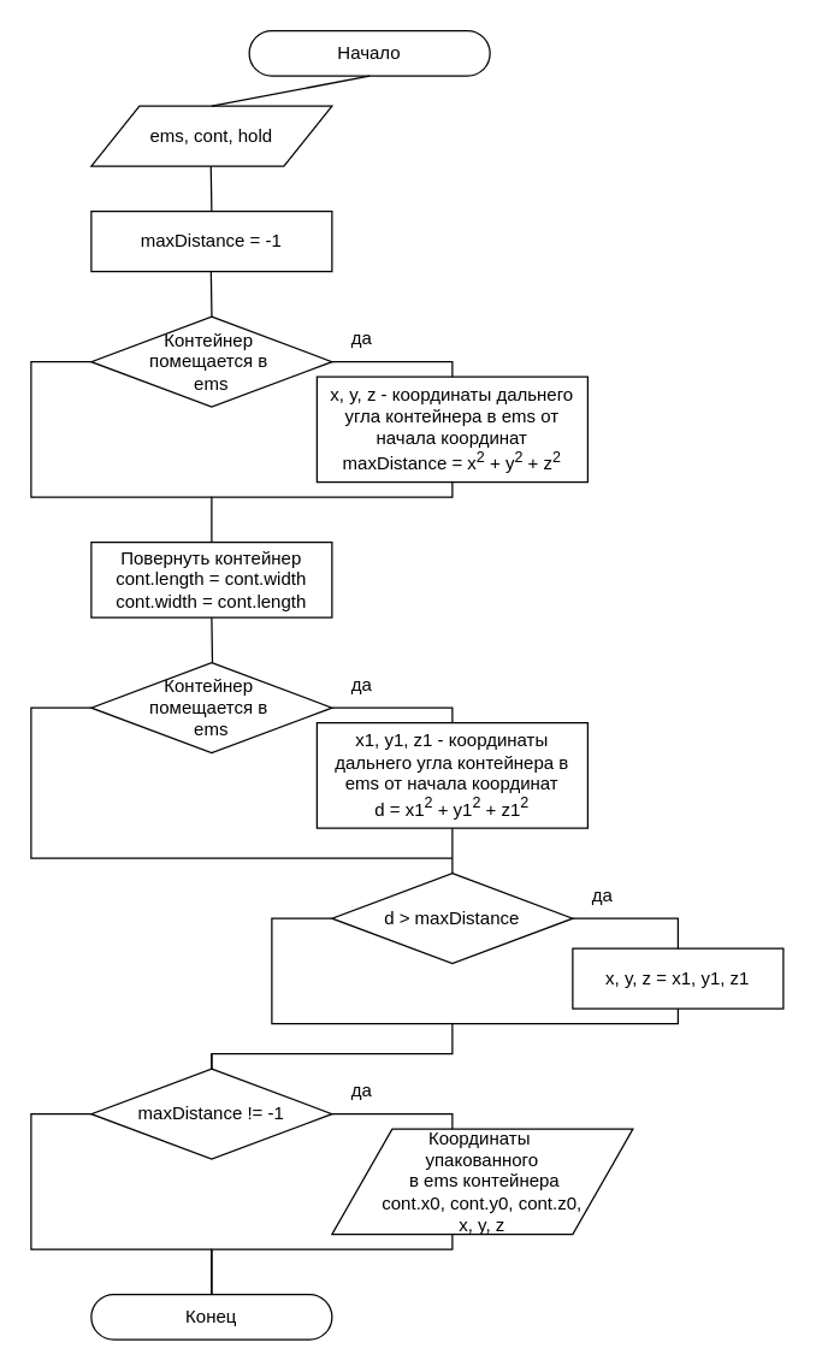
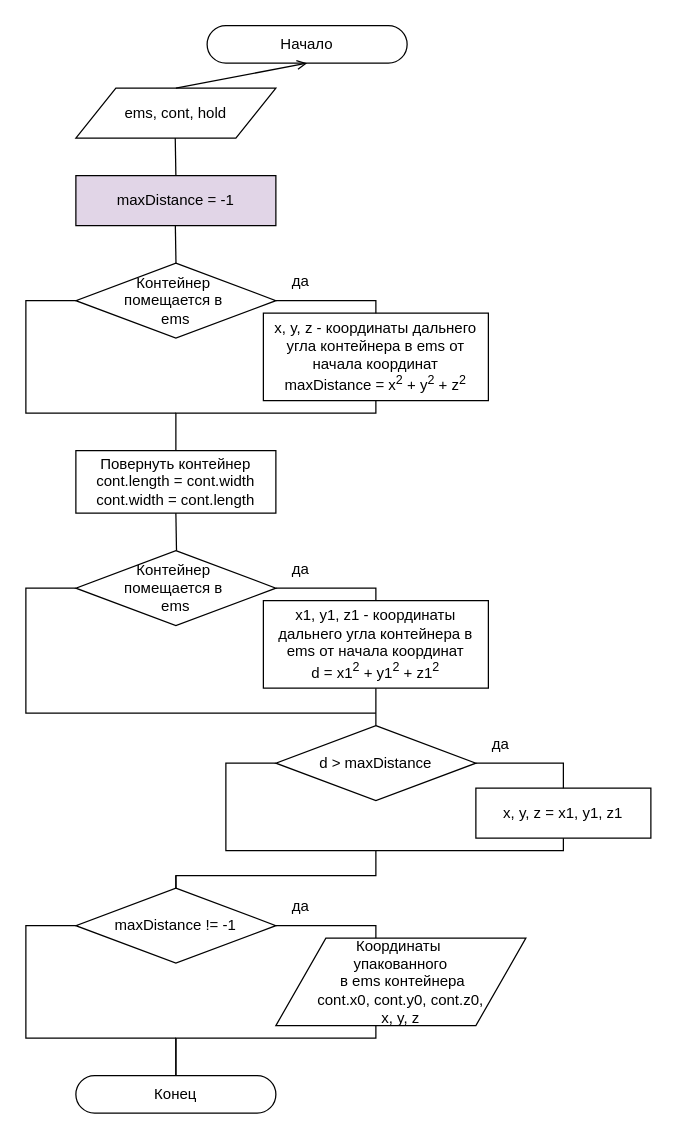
  <mxCell id="0" />
  <mxCell id="1" parent="0" />
  <mxCell id="2" value="Начало" style="html=1;dashed=0;whiteSpace=wrap;shape=mxgraph.dfd.start" vertex="1" parent="1"><mxGeometry x="165" y="20" width="160" height="30" as="geometry" /></mxCell>
  <mxCell id="3" value="ems, cont, hold" style="shape=parallelogram;perimeter=parallelogramPerimeter;whiteSpace=wrap;html=1;dashed=0;" vertex="1" parent="1"><mxGeometry x="60" y="70" width="160" height="40" as="geometry" /></mxCell>
- <mxCell id="4" value="" style="endArrow=none;html=1;rounded=0;entryX=0.5;entryY=0.5;entryDx=0;entryDy=15;entryPerimeter=0;exitX=0.5;exitY=0;exitDx=0;exitDy=0;" edge="1" parent="1" source="3" target="2"><mxGeometry width="50" height="50" relative="1" as="geometry"><mxPoint x="160" y="160" as="sourcePoint" /><mxPoint x="210" y="110" as="targetPoint" /></mxGeometry></mxCell>
+ <mxCell id="4" value="" style="endArrow=open;html=1;rounded=0;entryX=0.5;entryY=0.5;entryDx=0;entryDy=15;entryPerimeter=0;exitX=0.5;exitY=0;exitDx=0;exitDy=0;" edge="1" parent="1" source="3" target="2"><mxGeometry width="50" height="50" relative="1" as="geometry"><mxPoint x="160" y="160" as="sourcePoint" /><mxPoint x="210" y="110" as="targetPoint" /></mxGeometry></mxCell>
  <mxCell id="5" value="" style="endArrow=none;html=1;rounded=0;entryX=0.5;entryY=0.5;entryDx=0;entryDy=15;entryPerimeter=0;exitX=0.5;exitY=0;exitDx=0;exitDy=0;" edge="1" parent="1"><mxGeometry width="50" height="50" relative="1" as="geometry"><mxPoint x="140" y="140" as="sourcePoint" /><mxPoint x="139.5" y="110" as="targetPoint" /></mxGeometry></mxCell>
- <mxCell id="6" value="maxDistance = -1" style="rounded=0;whiteSpace=wrap;html=1;" vertex="1" parent="1"><mxGeometry x="60" y="140" width="160" height="40" as="geometry" /></mxCell>
+ <mxCell id="6" value="maxDistance = -1" style="rounded=0;whiteSpace=wrap;html=1;fillColor=#e1d5e7;" vertex="1" parent="1"><mxGeometry x="60" y="140" width="160" height="40" as="geometry" /></mxCell>
  <mxCell id="7" value="Контейнер&amp;nbsp;&lt;div&gt;помещается в&amp;nbsp;&lt;/div&gt;&lt;div&gt;ems&lt;/div&gt;" style="rhombus;whiteSpace=wrap;html=1;" vertex="1" parent="1"><mxGeometry x="60" y="210" width="160" height="60" as="geometry" /></mxCell>
  <mxCell id="8" value="" style="endArrow=none;html=1;rounded=0;entryX=0.5;entryY=0.5;entryDx=0;entryDy=15;entryPerimeter=0;exitX=0.5;exitY=0;exitDx=0;exitDy=0;" edge="1" parent="1"><mxGeometry width="50" height="50" relative="1" as="geometry"><mxPoint x="140.08" y="210" as="sourcePoint" /><mxPoint x="139.58" y="180" as="targetPoint" /></mxGeometry></mxCell>
  <mxCell id="9" value="x, y, z - координаты дальнего угла контейнера в ems от начала координат&lt;div&gt;maxDistance = x&lt;sup&gt;2&lt;/sup&gt; + y&lt;sup&gt;2&lt;/sup&gt; + z&lt;sup&gt;2&lt;/sup&gt;&lt;/div&gt;" style="rounded=0;whiteSpace=wrap;html=1;" vertex="1" parent="1"><mxGeometry x="210" y="250" width="180" height="70" as="geometry" /></mxCell>
  <mxCell id="10" value="" style="endArrow=none;html=1;rounded=0;entryX=1;entryY=0.5;entryDx=0;entryDy=0;exitX=0.5;exitY=0;exitDx=0;exitDy=0;" edge="1" parent="1" source="9"><mxGeometry width="50" height="50" relative="1" as="geometry"><mxPoint x="110" y="410" as="sourcePoint" /><mxPoint x="220" y="240" as="targetPoint" /><Array as="points"><mxPoint x="300" y="240" /><mxPoint x="220" y="240" /></Array></mxGeometry></mxCell>
  <mxCell id="11" value="" style="endArrow=none;html=1;rounded=0;entryX=0;entryY=0.5;entryDx=0;entryDy=0;" edge="1" parent="1"><mxGeometry width="50" height="50" relative="1" as="geometry"><mxPoint x="140" y="330" as="sourcePoint" /><mxPoint x="60" y="240" as="targetPoint" /><Array as="points"><mxPoint x="20" y="330" /><mxPoint x="20" y="240" /></Array></mxGeometry></mxCell>
  <mxCell id="12" value="да" style="text;html=1;align=center;verticalAlign=middle;whiteSpace=wrap;rounded=0;" vertex="1" parent="1"><mxGeometry x="210" y="210" width="60" height="30" as="geometry" /></mxCell>
  <mxCell id="13" value="" style="endArrow=none;html=1;rounded=0;entryX=0.5;entryY=1;entryDx=0;entryDy=0;exitX=0.5;exitY=1;exitDx=0;exitDy=0;" edge="1" parent="1" target="9"><mxGeometry width="50" height="50" relative="1" as="geometry"><mxPoint x="140" y="360" as="sourcePoint" /><mxPoint x="330" y="310" as="targetPoint" /><Array as="points"><mxPoint x="140" y="330" /><mxPoint x="300" y="330" /></Array></mxGeometry></mxCell>
  <mxCell id="14" value="Повернуть контейнер&lt;div&gt;cont.length = cont.width&lt;/div&gt;&lt;div&gt;cont.width = cont.length&lt;br&gt;&lt;/div&gt;" style="rounded=0;whiteSpace=wrap;html=1;" vertex="1" parent="1"><mxGeometry x="60" y="360" width="160" height="50" as="geometry" /></mxCell>
  <mxCell id="15" value="Контейнер&amp;nbsp;&lt;div&gt;помещается в&amp;nbsp;&lt;/div&gt;&lt;div&gt;ems&lt;/div&gt;" style="rhombus;whiteSpace=wrap;html=1;" vertex="1" parent="1"><mxGeometry x="60" y="440" width="160" height="60" as="geometry" /></mxCell>
  <mxCell id="16" value="x1, y1, z1 - координаты дальнего угла контейнера в ems от начала координат&lt;div&gt;d = x1&lt;sup&gt;2&lt;/sup&gt; + y1&lt;sup&gt;2&lt;/sup&gt; + z1&lt;sup&gt;2&lt;/sup&gt;&lt;/div&gt;" style="rounded=0;whiteSpace=wrap;html=1;" vertex="1" parent="1"><mxGeometry x="210" y="480" width="180" height="70" as="geometry" /></mxCell>
  <mxCell id="17" value="" style="endArrow=none;html=1;rounded=0;entryX=1;entryY=0.5;entryDx=0;entryDy=0;exitX=0.5;exitY=0;exitDx=0;exitDy=0;" edge="1" parent="1" source="16"><mxGeometry width="50" height="50" relative="1" as="geometry"><mxPoint x="110" y="640" as="sourcePoint" /><mxPoint x="220" y="470" as="targetPoint" /><Array as="points"><mxPoint x="300" y="470" /><mxPoint x="220" y="470" /></Array></mxGeometry></mxCell>
  <mxCell id="18" value="" style="endArrow=none;html=1;rounded=0;entryX=0;entryY=0.5;entryDx=0;entryDy=0;" edge="1" parent="1"><mxGeometry width="50" height="50" relative="1" as="geometry"><mxPoint x="300" y="570" as="sourcePoint" /><mxPoint x="60" y="470" as="targetPoint" /><Array as="points"><mxPoint x="20" y="570" /><mxPoint x="20" y="470" /></Array></mxGeometry></mxCell>
  <mxCell id="19" value="да" style="text;html=1;align=center;verticalAlign=middle;whiteSpace=wrap;rounded=0;" vertex="1" parent="1"><mxGeometry x="210" y="440" width="60" height="30" as="geometry" /></mxCell>
  <mxCell id="20" value="d &amp;gt; maxDistance" style="rhombus;whiteSpace=wrap;html=1;" vertex="1" parent="1"><mxGeometry x="220" y="580" width="160" height="60" as="geometry" /></mxCell>
  <mxCell id="21" value="x, y, z = x1, y1, z1" style="rounded=0;whiteSpace=wrap;html=1;" vertex="1" parent="1"><mxGeometry x="380" y="630" width="140" height="40" as="geometry" /></mxCell>
  <mxCell id="22" value="" style="endArrow=none;html=1;rounded=0;entryX=1;entryY=0.5;entryDx=0;entryDy=0;exitX=0.5;exitY=0;exitDx=0;exitDy=0;" edge="1" parent="1" source="21"><mxGeometry width="50" height="50" relative="1" as="geometry"><mxPoint x="270" y="780" as="sourcePoint" /><mxPoint x="380" y="610" as="targetPoint" /><Array as="points"><mxPoint x="450" y="610" /><mxPoint x="380" y="610" /></Array></mxGeometry></mxCell>
  <mxCell id="23" value="" style="endArrow=none;html=1;rounded=0;entryX=0;entryY=0.5;entryDx=0;entryDy=0;" edge="1" parent="1"><mxGeometry width="50" height="50" relative="1" as="geometry"><mxPoint x="300" y="680" as="sourcePoint" /><mxPoint x="220" y="610" as="targetPoint" /><Array as="points"><mxPoint x="180" y="680" /><mxPoint x="180" y="610" /></Array></mxGeometry></mxCell>
  <mxCell id="24" value="да" style="text;html=1;align=center;verticalAlign=middle;whiteSpace=wrap;rounded=0;" vertex="1" parent="1"><mxGeometry x="370" y="580" width="60" height="30" as="geometry" /></mxCell>
  <mxCell id="25" value="" style="endArrow=none;html=1;rounded=0;entryX=0.5;entryY=0.5;entryDx=0;entryDy=15;entryPerimeter=0;exitX=0.5;exitY=0;exitDx=0;exitDy=0;" edge="1" parent="1" source="20"><mxGeometry width="50" height="50" relative="1" as="geometry"><mxPoint x="300" y="570" as="sourcePoint" /><mxPoint x="300" y="550" as="targetPoint" /></mxGeometry></mxCell>
  <mxCell id="26" value="" style="endArrow=none;html=1;rounded=0;entryX=0.5;entryY=1;entryDx=0;entryDy=0;" edge="1" parent="1"><mxGeometry width="50" height="50" relative="1" as="geometry"><mxPoint x="140" y="760" as="sourcePoint" /><mxPoint x="450" y="670" as="targetPoint" /><Array as="points"><mxPoint x="140" y="700" /><mxPoint x="300" y="700" /><mxPoint x="300" y="680" /><mxPoint x="450" y="680" /></Array></mxGeometry></mxCell>
  <mxCell id="27" value="maxDistance != -1" style="rhombus;whiteSpace=wrap;html=1;" vertex="1" parent="1"><mxGeometry x="60" y="710" width="160" height="60" as="geometry" /></mxCell>
  <mxCell id="28" value="" style="endArrow=none;html=1;rounded=0;exitX=0.5;exitY=0;exitDx=0;exitDy=0;" edge="1" parent="1"><mxGeometry width="50" height="50" relative="1" as="geometry"><mxPoint x="140.08" y="710" as="sourcePoint" /><mxPoint x="140" y="700" as="targetPoint" /></mxGeometry></mxCell>
  <mxCell id="29" value="" style="endArrow=none;html=1;rounded=0;entryX=1;entryY=0.5;entryDx=0;entryDy=0;exitX=0.5;exitY=0;exitDx=0;exitDy=0;" edge="1" parent="1"><mxGeometry width="50" height="50" relative="1" as="geometry"><mxPoint x="300" y="750" as="sourcePoint" /><mxPoint x="220" y="740" as="targetPoint" /><Array as="points"><mxPoint x="300" y="740" /><mxPoint x="220" y="740" /></Array></mxGeometry></mxCell>
  <mxCell id="30" value="" style="endArrow=none;html=1;rounded=0;entryX=0;entryY=0.5;entryDx=0;entryDy=0;" edge="1" parent="1"><mxGeometry width="50" height="50" relative="1" as="geometry"><mxPoint x="140" y="830" as="sourcePoint" /><mxPoint x="60" y="740" as="targetPoint" /><Array as="points"><mxPoint x="20" y="830" /><mxPoint x="20" y="740" /></Array></mxGeometry></mxCell>
  <mxCell id="31" value="да" style="text;html=1;align=center;verticalAlign=middle;whiteSpace=wrap;rounded=0;" vertex="1" parent="1"><mxGeometry x="210" y="710" width="60" height="30" as="geometry" /></mxCell>
  <mxCell id="32" value="" style="endArrow=none;html=1;rounded=0;entryX=0.5;entryY=1;entryDx=0;entryDy=0;exitX=0.5;exitY=1;exitDx=0;exitDy=0;" edge="1" parent="1"><mxGeometry width="50" height="50" relative="1" as="geometry"><mxPoint x="140" y="860" as="sourcePoint" /><mxPoint x="300" y="820" as="targetPoint" /><Array as="points"><mxPoint x="140" y="830" /><mxPoint x="300" y="830" /></Array></mxGeometry></mxCell>
  <mxCell id="33" value="Координаты&amp;nbsp;&lt;div&gt;упакованного&lt;div&gt;&amp;nbsp;в ems контейнера&lt;div&gt;cont.x0, cont.y0, cont.z0,&lt;/div&gt;&lt;div&gt;x, y, z&lt;/div&gt;&lt;/div&gt;&lt;/div&gt;" style="shape=parallelogram;perimeter=parallelogramPerimeter;whiteSpace=wrap;html=1;dashed=0;" vertex="1" parent="1"><mxGeometry x="220" y="750" width="200" height="70" as="geometry" /></mxCell>
  <mxCell id="34" value="Конец" style="html=1;dashed=0;whiteSpace=wrap;shape=mxgraph.dfd.start" vertex="1" parent="1"><mxGeometry x="60" y="860" width="160" height="30" as="geometry" /></mxCell>
  <mxCell id="35" value="" style="endArrow=none;html=1;rounded=0;entryX=0.5;entryY=0.5;entryDx=0;entryDy=15;entryPerimeter=0;exitX=0.5;exitY=0;exitDx=0;exitDy=0;" edge="1" parent="1"><mxGeometry width="50" height="50" relative="1" as="geometry"><mxPoint x="140" y="860" as="sourcePoint" /><mxPoint x="140" y="830" as="targetPoint" /></mxGeometry></mxCell>
  <mxCell id="36" value="" style="endArrow=none;html=1;rounded=0;entryX=0.5;entryY=0.5;entryDx=0;entryDy=15;entryPerimeter=0;exitX=0.5;exitY=0;exitDx=0;exitDy=0;" edge="1" parent="1"><mxGeometry width="50" height="50" relative="1" as="geometry"><mxPoint x="140.5" y="440" as="sourcePoint" /><mxPoint x="140" y="410" as="targetPoint" /></mxGeometry></mxCell>
